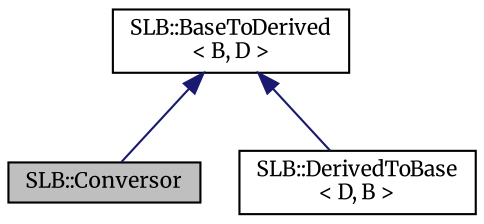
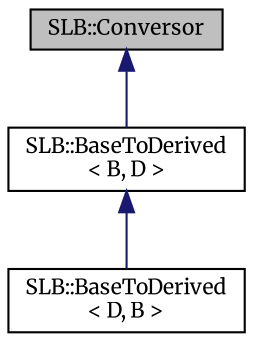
  digraph {
    fontname=Merriweather
    node [color=black fillcolor=white fontname=Merriweather fontsize=10 shape=record style=filled]
    edge [color=midnightblue dir=back fontname=Merriweather fontsize=10 labelfontname=Helvetica labelfontsize=10 style=solid]
    n1 [fillcolor=grey75 fontcolor=black height=0.2 label="SLB::Conversor" width=0.4]
    n2 [height=0.2 label="SLB::BaseToDerived\l\< B, D \>" width=0.4]
-   n3 [height=0.2 label="SLB::DerivedToBase\l\< D, B \>" width=0.4]
-   n2 -> n1
+   n3 [height=0.2 label="SLB::BaseToDerived\l\< D, B \>" width=0.4]
+   n1 -> n2
    n2 -> n3
  }
